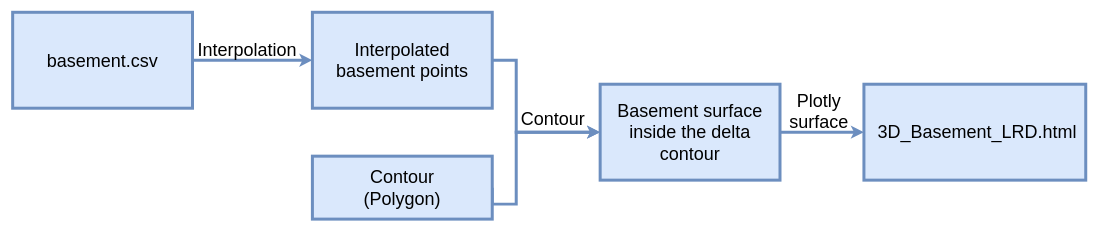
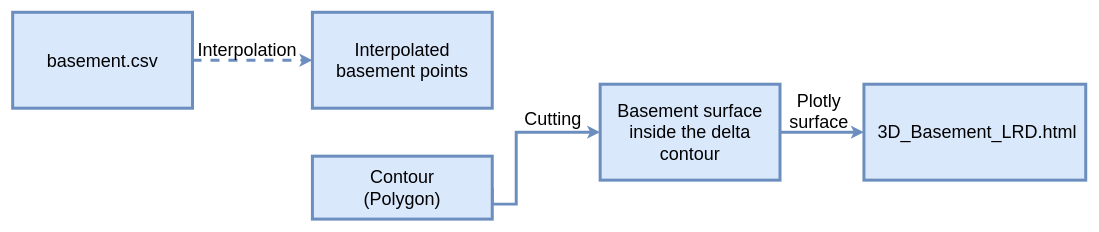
  <mxCell id="0" />
  <mxCell id="1" parent="0" />
- <mxCell id="2" style="edgeStyle=orthogonalEdgeStyle;rounded=0;orthogonalLoop=1;jettySize=auto;html=1;exitX=1;exitY=0.5;exitDx=0;exitDy=0;entryX=0;entryY=0.5;entryDx=0;entryDy=0;strokeWidth=5;fillColor=#dae8fc;strokeColor=#6c8ebf;" parent="1" source="3" target="5" edge="1"><mxGeometry relative="1" as="geometry"><Array as="points"><mxPoint x="860" y="100" /><mxPoint x="860" y="220" /></Array></mxGeometry></mxCell>
  <mxCell id="3" value="&lt;div&gt;Interpolated&lt;/div&gt;&lt;div&gt;basement points&lt;/div&gt;" style="rounded=0;whiteSpace=wrap;html=1;fontSize=30;fillColor=#dae8fc;strokeColor=#6c8ebf;strokeWidth=5;" parent="1" vertex="1"><mxGeometry x="520" y="20" width="300" height="160" as="geometry" /></mxCell>
  <mxCell id="4" style="edgeStyle=orthogonalEdgeStyle;rounded=0;orthogonalLoop=1;jettySize=auto;html=1;exitX=1;exitY=0.5;exitDx=0;exitDy=0;entryX=0;entryY=0.5;entryDx=0;entryDy=0;fillColor=#dae8fc;strokeColor=#6c8ebf;strokeWidth=5;" parent="1" source="5" target="8" edge="1"><mxGeometry relative="1" as="geometry" /></mxCell>
  <mxCell id="5" value="Basement surface inside the delta contour" style="rounded=0;whiteSpace=wrap;html=1;fontSize=30;fillColor=#dae8fc;strokeColor=#6c8ebf;strokeWidth=5;" parent="1" vertex="1"><mxGeometry x="1000" y="140" width="300" height="160" as="geometry" /></mxCell>
- <mxCell id="6" style="edgeStyle=orthogonalEdgeStyle;rounded=0;orthogonalLoop=1;jettySize=auto;html=1;exitX=1;exitY=0.5;exitDx=0;exitDy=0;entryX=0;entryY=0.5;entryDx=0;entryDy=0;strokeWidth=5;fillColor=#dae8fc;strokeColor=#6c8ebf;" parent="1" source="7" target="3" edge="1"><mxGeometry relative="1" as="geometry" /></mxCell>
+ <mxCell id="6" style="edgeStyle=orthogonalEdgeStyle;rounded=0;orthogonalLoop=1;jettySize=auto;html=1;exitX=1;exitY=0.5;exitDx=0;exitDy=0;entryX=0;entryY=0.5;entryDx=0;entryDy=0;strokeWidth=5;fillColor=#dae8fc;strokeColor=#6c8ebf;dashed=1;" parent="1" source="7" target="3" edge="1"><mxGeometry relative="1" as="geometry" /></mxCell>
  <mxCell id="7" value="basement.csv" style="rounded=0;whiteSpace=wrap;html=1;fontSize=30;fillColor=#dae8fc;strokeColor=#6c8ebf;strokeWidth=5;" parent="1" vertex="1"><mxGeometry x="20" y="20" width="300" height="160" as="geometry" /></mxCell>
  <mxCell id="8" value="&amp;nbsp;3D_Basement_LRD.html" style="rounded=0;whiteSpace=wrap;html=1;fontSize=30;fillColor=#dae8fc;strokeColor=#6c8ebf;strokeWidth=5;" parent="1" vertex="1"><mxGeometry x="1440" y="140" width="370" height="160" as="geometry" /></mxCell>
- <mxCell id="9" value="Contour" style="text;html=1;strokeColor=none;fillColor=none;align=center;verticalAlign=middle;whiteSpace=wrap;rounded=0;fontSize=30;" parent="1" vertex="1"><mxGeometry x="828" y="182" width="187" height="30" as="geometry" /></mxCell>
+ <mxCell id="9" value="Cutting" style="text;html=1;strokeColor=none;fillColor=none;align=center;verticalAlign=middle;whiteSpace=wrap;rounded=0;fontSize=30;" parent="1" vertex="1"><mxGeometry x="828" y="182" width="187" height="30" as="geometry" /></mxCell>
  <mxCell id="10" value="&lt;div&gt;Plotly &lt;br&gt;&lt;/div&gt;&lt;div&gt;surface&lt;/div&gt;" style="text;html=1;strokeColor=none;fillColor=none;align=center;verticalAlign=middle;whiteSpace=wrap;rounded=0;fontSize=30;" parent="1" vertex="1"><mxGeometry x="1270" y="150" width="190" height="70" as="geometry" /></mxCell>
  <mxCell id="11" value="Interpolation" style="text;html=1;strokeColor=none;fillColor=none;align=center;verticalAlign=middle;whiteSpace=wrap;rounded=0;fontSize=30;" parent="1" vertex="1"><mxGeometry x="318" y="50" width="187" height="63" as="geometry" /></mxCell>
  <mxCell id="12" style="edgeStyle=orthogonalEdgeStyle;rounded=0;orthogonalLoop=1;jettySize=auto;html=1;exitX=1;exitY=0.5;exitDx=0;exitDy=0;entryX=0;entryY=0.5;entryDx=0;entryDy=0;strokeWidth=5;fillColor=#dae8fc;strokeColor=#6c8ebf;" parent="1" source="13" target="5" edge="1"><mxGeometry relative="1" as="geometry"><Array as="points"><mxPoint x="860" y="340" /><mxPoint x="860" y="220" /></Array></mxGeometry></mxCell>
  <mxCell id="13" value="&lt;div&gt;Contour&lt;/div&gt;&lt;div&gt;(Polygon)&lt;br&gt;&lt;/div&gt;" style="rounded=0;whiteSpace=wrap;html=1;fontSize=30;fillColor=#dae8fc;strokeColor=#6c8ebf;strokeWidth=5;" parent="1" vertex="1"><mxGeometry x="520" y="260" width="300" height="105" as="geometry" /></mxCell>
